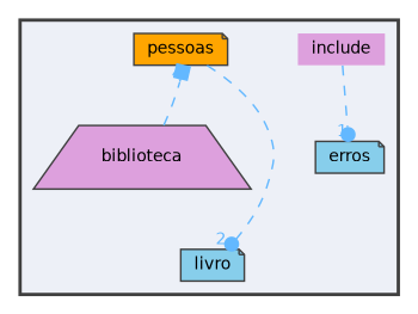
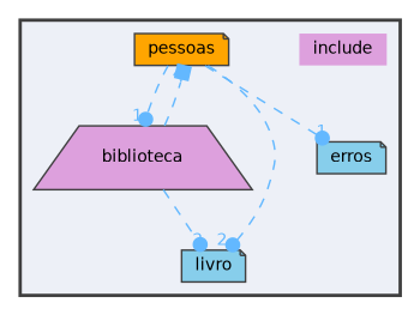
  digraph {
    compound=true
    node [fillcolor=plum fontname=Helvetica fontsize=10 shape=note style=filled color=grey25]
    edge [arrowhead=dot color=steelblue1 fontcolor=steelblue1 fontname=Helvetica fontsize=10 headlabel=2 labeldistance=1.5 labelfontname=Helvetica labelfontsize=10 style=dashed]
    n1 [height=0.2 label=include shape=plaintext width=0.4 color=""]
    n2 [height=0.2 label=biblioteca shape=trapezium width=0.4]
    n3 [fillcolor=skyblue height=0.2 label=erros width=0.4]
    n4 [fillcolor=skyblue height=0.2 label=livro width=0.4]
    n5 [fillcolor=orange height=0.2 label=pessoas width=0.4]
    subgraph cluster_1 {
      bgcolor="#edf0f7"
      fontname=Helvetica
      fontsize=10
      pencolor=grey25
      style="filled,bold"
      n1
      n2
      n3
      n4
      n5
    }
+   n2 -> n4
    n2 -> n5 [arrowhead=box headlabel=4]
-   n1 -> n3 [headlabel=1]
+   n5 -> n2 [headlabel=1]
+   n5 -> n3 [headlabel=1]
    n5 -> n4
  }
